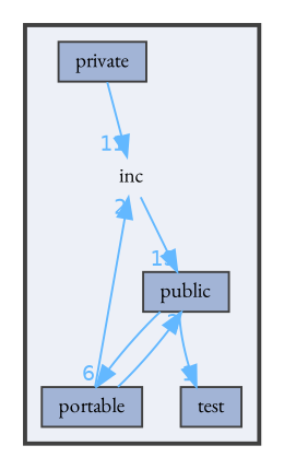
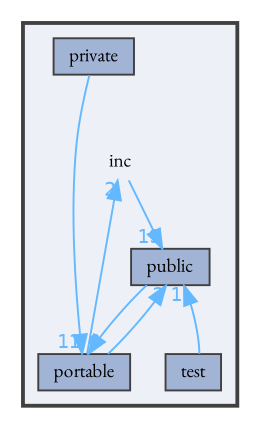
  digraph {
    compound=true
    fontname="EB Garamond"
    node [fontname="EB Garamond" fontsize=10 shape=box color=grey25 fillcolor="#a2b4d6" style=filled]
    edge [color=steelblue1 fontcolor=steelblue1 fontname="EB Garamond" fontsize=10 headlabel=2 labeldistance=1.5 labelfontname=Helvetica labelfontsize=10]
    n1 [height=0.2 label=inc shape=plaintext width=0.4 color="" fillcolor="" style=""]
    n2 [height=0.2 label=portable width=0.4]
    n3 [height=0.2 label=private width=0.4]
    n4 [height=0.2 label=public width=0.4]
    n5 [height=0.2 label=test width=0.4]
    subgraph cluster_1 {
      bgcolor="#edf0f7"
      fontsize=10
      pencolor=grey25
      style="filled,bold"
      n1
      n2
      n3
      n4
      n5
    }
    n1 -> n4 [headlabel=19]
    n2 -> n1
    n2 -> n4
-   n3 -> n1 [headlabel=11]
+   n3 -> n2 [headlabel=11]
    n4 -> n2 [headlabel=6]
-   n4 -> n5 [headlabel=1]
+   n5 -> n4 [headlabel=1]
  }
